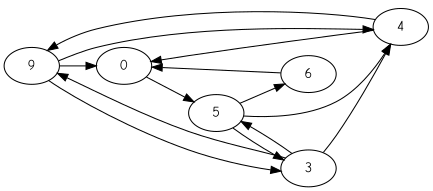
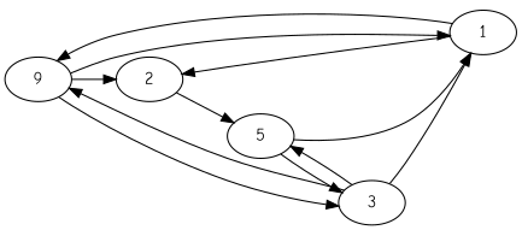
  digraph {
    fontname="Comic Neue"
    rankdir=LR
    node [fontname="Comic Neue"]
    edge [fontname="Comic Neue"]
    n1 [label=9]
-   2 [label=0]
+   2
    3
-   4
+   4 [label=1]
    5
-   6
    n1 -> 2
    n1 -> 3
    n1 -> 4
    2 -> 5
    3 -> n1
    3 -> 4
    3 -> 5
    4 -> n1
    4 -> 2
    5 -> 3
    5 -> 4
-   5 -> 6
-   6 -> 2
  }
